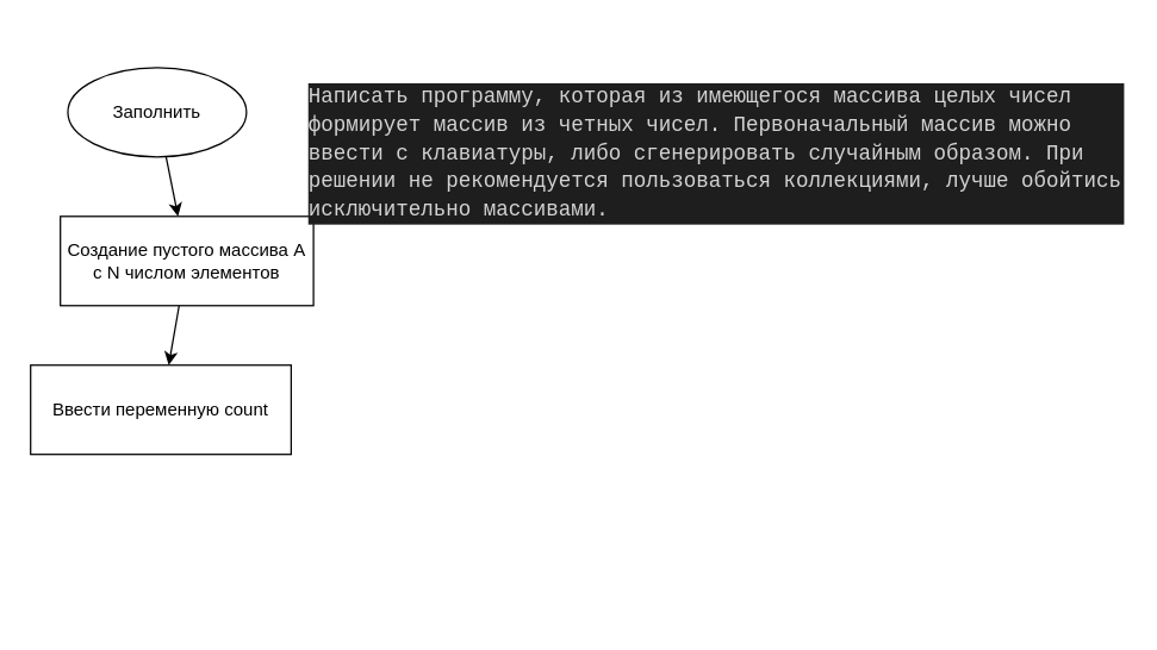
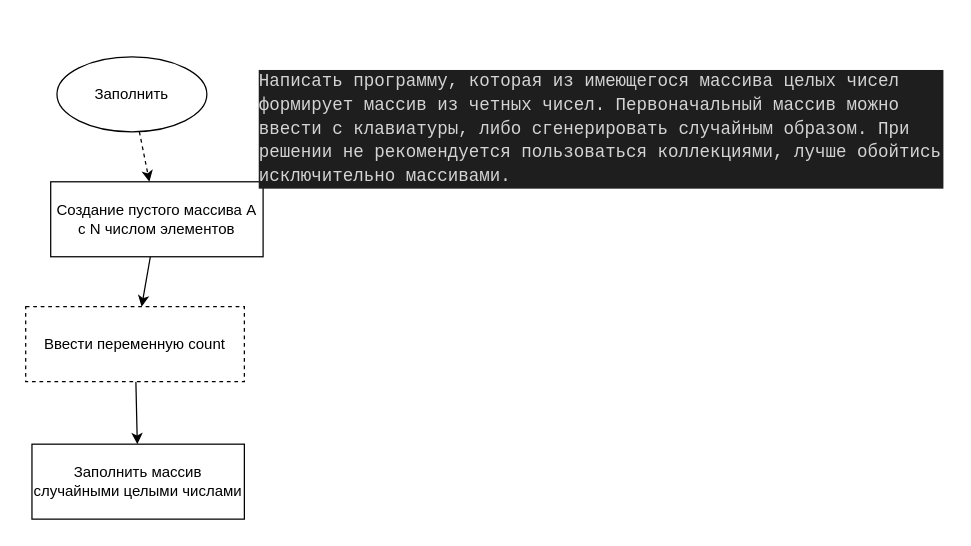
  <mxCell id="0" />
  <mxCell id="1" parent="0" />
- <mxCell id="2" value="" style="edgeStyle=none;html=1;" edge="1" parent="1" source="3" target="5"><mxGeometry relative="1" as="geometry" /></mxCell>
+ <mxCell id="2" value="" style="edgeStyle=none;html=1;dashed=1;" edge="1" parent="1" source="3" target="5"><mxGeometry relative="1" as="geometry" /></mxCell>
  <mxCell id="3" value="Заполнить" style="ellipse;whiteSpace=wrap;html=1;" vertex="1" parent="1"><mxGeometry x="45" y="45" width="120" height="60" as="geometry" /></mxCell>
  <mxCell id="4" value="" style="edgeStyle=none;html=1;" edge="1" parent="1" source="5" target="7"><mxGeometry relative="1" as="geometry" /></mxCell>
  <mxCell id="5" value="Создание пустого массива A с N числом элементов" style="rounded=0;whiteSpace=wrap;html=1;" vertex="1" parent="1"><mxGeometry x="40" y="145" width="170" height="60" as="geometry" /></mxCell>
- <mxCell id="7" value="Ввести переменную count" style="rounded=0;whiteSpace=wrap;html=1;" vertex="1" parent="1"><mxGeometry x="20" y="245" width="175" height="60" as="geometry" /></mxCell>
+ <mxCell id="6" value="" style="edgeStyle=none;html=1;" edge="1" parent="1" source="7" target="8"><mxGeometry relative="1" as="geometry" /></mxCell>
+ <mxCell id="7" value="Ввести переменную count" style="rounded=0;whiteSpace=wrap;html=1;dashed=1;" vertex="1" parent="1"><mxGeometry x="20" y="245" width="175" height="60" as="geometry" /></mxCell>
+ <mxCell id="8" value="Заполнить массив случайными целыми числами" style="whiteSpace=wrap;html=1;rounded=0;" vertex="1" parent="1"><mxGeometry x="25" y="355" width="170" height="60" as="geometry" /></mxCell>
  <mxCell id="9" value="&#10;&#10;&lt;div style=&quot;color: rgb(212, 212, 212); background-color: rgb(30, 30, 30); font-family: consolas, &amp;quot;courier new&amp;quot;, monospace; font-weight: normal; font-size: 14px; line-height: 19px;&quot;&gt;&lt;div&gt;&lt;span style=&quot;color: #d4d4d4&quot;&gt;Написать программу, которая из имеющегося массива целых чисел формирует массив из четных чисел. Первоначальный массив можно ввести с клавиатуры, либо сгенерировать случайным образом. При решении не рекомендуется пользоваться коллекциями, лучше обойтись исключительно массивами.&lt;/span&gt;&lt;/div&gt;&lt;/div&gt;&#10;&#10;" style="text;whiteSpace=wrap;html=1;" vertex="1" parent="1"><mxGeometry x="205" y="20" width="550" height="110" as="geometry" /></mxCell>
